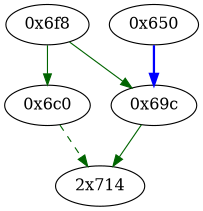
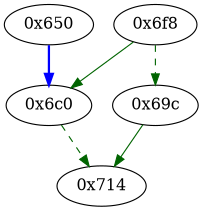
  strict digraph {
    node [shape=ellipse]
    edge [color=darkgreen style=dashed]
-   "0x714" [opcode="[u'mov', u'sub', u'pop']" label="2x714"]
+   "0x714" [opcode="[u'mov', u'sub', u'pop']"]
    "0x650" [opcode="[u'ldr', u'ldr', u'ldr', u'cmp', u'mov']"]
    "0x6c0" [opcode="[u'mov']"]
    "0x6f8" [opcode="[u'ldr', u'ldr', u'smull', u'ldr', u'add', u'b']"]
    "0x69c" [opcode="[u'mov', u'b']"]
-   "0x650" -> "0x69c" [color=blue style=bold]
+   "0x650" -> "0x6c0" [color=blue style=bold]
    "0x6c0" -> "0x714"
    "0x6f8" -> "0x6c0" [style=solid]
-   "0x6f8" -> "0x69c" [style=solid]
+   "0x6f8" -> "0x69c"
    "0x69c" -> "0x714" [style=solid]
  }
